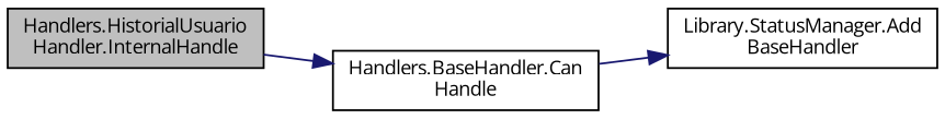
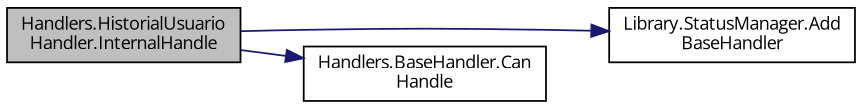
  digraph {
    fontname="Open Sans"
    rankdir=LR
    node [color=black fillcolor=white fontname="Open Sans" fontsize=10 shape=record style=filled]
    edge [color=midnightblue fontname="Open Sans" fontsize=10 labelfontname=Helvetica labelfontsize=10 style=solid]
    n1 [fillcolor=grey75 fontcolor=black height=0.2 label="Handlers.HistorialUsuario\lHandler.InternalHandle" width=0.4]
    n2 [height=0.2 label="Library.StatusManager.Add\lBaseHandler" width=0.4]
    n3 [height=0.2 label="Handlers.BaseHandler.Can\lHandle" width=0.4]
-   n3 -> n2
+   n1 -> n2
    n1 -> n3
  }
